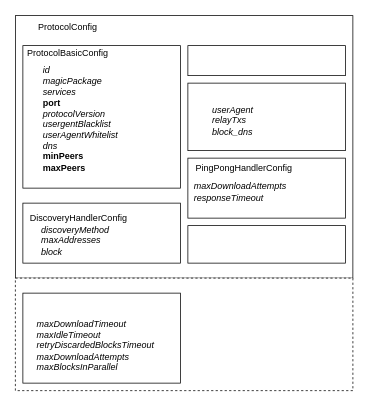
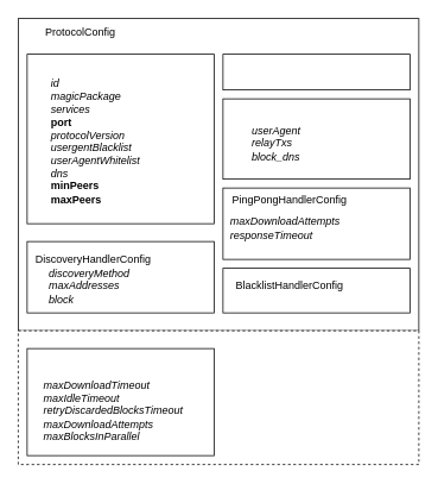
  <mxCell id="0" />
  <mxCell id="1" parent="0" />
  <mxCell id="2" value="" style="rounded=0;whiteSpace=wrap;html=1;" vertex="1" parent="1"><mxGeometry x="20" y="20" width="450" height="350" as="geometry" /></mxCell>
  <mxCell id="3" value="ProtocolConfig" style="text;html=1;strokeColor=none;fillColor=none;align=center;verticalAlign=middle;whiteSpace=wrap;rounded=0;" vertex="1" parent="1"><mxGeometry x="70" y="25" width="40" height="20" as="geometry" /></mxCell>
  <mxCell id="4" value="" style="group" vertex="1" connectable="0" parent="1"><mxGeometry x="30" y="390" width="440" height="130" as="geometry" /></mxCell>
  <mxCell id="5" value="" style="rounded=0;whiteSpace=wrap;html=1;dashed=1;" vertex="1" parent="4"><mxGeometry x="-10" y="-20" width="450" height="150" as="geometry" /></mxCell>
  <mxCell id="6" value="" style="rounded=0;whiteSpace=wrap;html=1;" vertex="1" parent="4"><mxGeometry width="210" height="120" as="geometry" /></mxCell>
  <mxCell id="7" value="&lt;div style=&quot;text-align: left&quot;&gt;&lt;i&gt;maxDownloadTimeout&lt;/i&gt;&lt;/div&gt;&lt;div style=&quot;text-align: left&quot;&gt;&lt;i&gt;maxIdleTimeout&lt;/i&gt;&lt;/div&gt;&lt;div style=&quot;text-align: left&quot;&gt;&lt;i&gt;retryDiscardedBlocksTimeout&lt;/i&gt;&lt;/div&gt;&lt;div style=&quot;text-align: left&quot;&gt;&lt;i&gt;maxDownloadAttempts&lt;/i&gt;&lt;/div&gt;&lt;div style=&quot;text-align: left&quot;&gt;&lt;i&gt;maxBlocksInParallel&lt;/i&gt;&lt;/div&gt;" style="text;html=1;strokeColor=none;fillColor=none;align=center;verticalAlign=middle;whiteSpace=wrap;rounded=0;" vertex="1" parent="4"><mxGeometry x="7" y="30" width="180" height="80" as="geometry" /></mxCell>
  <mxCell id="8" value="" style="group" vertex="1" connectable="0" parent="1"><mxGeometry x="250" y="300" width="210" height="50" as="geometry" /></mxCell>
  <mxCell id="9" value="" style="rounded=0;whiteSpace=wrap;html=1;" vertex="1" parent="8"><mxGeometry width="210" height="50" as="geometry" /></mxCell>
+ <mxCell id="10" value="BlacklistHandlerConfig" style="text;html=1;strokeColor=none;fillColor=none;align=center;verticalAlign=middle;whiteSpace=wrap;rounded=0;" vertex="1" parent="8"><mxGeometry x="14.5" y="10" width="120" height="20" as="geometry" /></mxCell>
  <mxCell id="11" value="" style="group" vertex="1" connectable="0" parent="1"><mxGeometry x="30" y="270" width="210" height="80" as="geometry" /></mxCell>
  <mxCell id="12" value="" style="rounded=0;whiteSpace=wrap;html=1;" vertex="1" parent="11"><mxGeometry width="210" height="80" as="geometry" /></mxCell>
  <mxCell id="13" value="DiscoveryHandlerConfig" style="text;html=1;strokeColor=none;fillColor=none;align=center;verticalAlign=middle;whiteSpace=wrap;rounded=0;" vertex="1" parent="11"><mxGeometry x="7" y="10" width="135" height="20" as="geometry" /></mxCell>
  <mxCell id="14" value="&lt;div style=&quot;text-align: left&quot;&gt;&lt;i&gt;discoveryMethod&lt;/i&gt;&lt;/div&gt;&lt;div style=&quot;text-align: left&quot;&gt;&lt;i&gt;maxAddresses&lt;/i&gt;&lt;/div&gt;&lt;div style=&quot;text-align: left&quot;&gt;&lt;i&gt;block&lt;/i&gt;&lt;/div&gt;" style="text;html=1;strokeColor=none;fillColor=none;align=center;verticalAlign=middle;whiteSpace=wrap;rounded=0;" vertex="1" parent="11"><mxGeometry x="10" y="20" width="120" height="60" as="geometry" /></mxCell>
  <mxCell id="15" value="" style="group" vertex="1" connectable="0" parent="1"><mxGeometry x="250" y="210" width="210" height="80" as="geometry" /></mxCell>
  <mxCell id="16" value="" style="rounded=0;whiteSpace=wrap;html=1;" vertex="1" parent="15"><mxGeometry width="210" height="80" as="geometry" /></mxCell>
  <mxCell id="17" value="PingPongHandlerConfig" style="text;html=1;strokeColor=none;fillColor=none;align=center;verticalAlign=middle;whiteSpace=wrap;rounded=0;" vertex="1" parent="15"><mxGeometry x="15" y="4" width="120" height="20" as="geometry" /></mxCell>
  <mxCell id="18" value="&lt;div style=&quot;text-align: left&quot;&gt;&lt;i&gt;maxDownloadAttempts&lt;/i&gt;&lt;/div&gt;&lt;div style=&quot;text-align: left&quot;&gt;&lt;i&gt;responseTimeout&lt;/i&gt;&lt;/div&gt;" style="text;html=1;strokeColor=none;fillColor=none;align=center;verticalAlign=middle;whiteSpace=wrap;rounded=0;" vertex="1" parent="15"><mxGeometry x="10" y="15" width="120" height="60" as="geometry" /></mxCell>
  <mxCell id="19" value="" style="group" vertex="1" connectable="0" parent="1"><mxGeometry x="250" y="110" width="210" height="90" as="geometry" /></mxCell>
  <mxCell id="20" value="" style="rounded=0;whiteSpace=wrap;html=1;" vertex="1" parent="19"><mxGeometry width="210" height="90" as="geometry" /></mxCell>
  <mxCell id="21" value="&lt;div style=&quot;text-align: left&quot;&gt;&lt;i&gt;userAgent&lt;/i&gt;&lt;/div&gt;&lt;div style=&quot;text-align: left&quot;&gt;&lt;i&gt;relayTxs&lt;/i&gt;&lt;/div&gt;&lt;div style=&quot;text-align: left&quot;&gt;&lt;i&gt;block_dns&lt;/i&gt;&lt;/div&gt;" style="text;html=1;strokeColor=none;fillColor=none;align=center;verticalAlign=middle;whiteSpace=wrap;rounded=0;" vertex="1" parent="19"><mxGeometry x="20" y="20" width="80" height="60" as="geometry" /></mxCell>
  <mxCell id="22" value="" style="group" vertex="1" connectable="0" parent="1"><mxGeometry x="250" y="60" width="210" height="40" as="geometry" /></mxCell>
  <mxCell id="23" value="" style="rounded=0;whiteSpace=wrap;html=1;" vertex="1" parent="22"><mxGeometry width="210" height="40" as="geometry" /></mxCell>
  <mxCell id="24" value="" style="group" vertex="1" connectable="0" parent="1"><mxGeometry x="30" y="60" width="210" height="190" as="geometry" /></mxCell>
  <mxCell id="25" value="" style="rounded=0;whiteSpace=wrap;html=1;" vertex="1" parent="24"><mxGeometry width="210" height="190" as="geometry" /></mxCell>
- <mxCell id="26" value="ProtocolBasicConfig" style="text;html=1;strokeColor=none;fillColor=none;align=center;verticalAlign=middle;whiteSpace=wrap;rounded=0;" vertex="1" parent="24"><mxGeometry width="120" height="20" as="geometry" /></mxCell>
  <mxCell id="27" value="&lt;div style=&quot;text-align: left&quot;&gt;&lt;span&gt;&lt;i&gt;id&lt;/i&gt;&lt;/span&gt;&lt;/div&gt;&lt;div style=&quot;text-align: left&quot;&gt;&lt;span&gt;&lt;i&gt;magicPackage&lt;/i&gt;&lt;/span&gt;&lt;/div&gt;&lt;div style=&quot;text-align: left&quot;&gt;&lt;span&gt;&lt;i&gt;services&lt;/i&gt;&lt;/span&gt;&lt;/div&gt;&lt;div style=&quot;text-align: left&quot;&gt;&lt;span&gt;&lt;b&gt;port&lt;/b&gt;&lt;/span&gt;&lt;/div&gt;&lt;div style=&quot;text-align: left&quot;&gt;&lt;span&gt;&lt;i&gt;protocolVersion&lt;/i&gt;&lt;/span&gt;&lt;/div&gt;&lt;div style=&quot;text-align: left&quot;&gt;&lt;span&gt;&lt;i&gt;usergentBlacklist&lt;/i&gt;&lt;/span&gt;&lt;/div&gt;&lt;div style=&quot;text-align: left&quot;&gt;&lt;span&gt;&lt;i&gt;userAgentWhitelist&lt;/i&gt;&lt;/span&gt;&lt;/div&gt;&lt;div style=&quot;text-align: left&quot;&gt;&lt;span&gt;&lt;i&gt;dns&lt;/i&gt;&lt;/span&gt;&lt;/div&gt;&lt;div style=&quot;text-align: left&quot;&gt;&lt;span&gt;&lt;b&gt;minPeers&lt;/b&gt;&lt;/span&gt;&lt;/div&gt;&lt;div style=&quot;text-align: left&quot;&gt;&lt;span&gt;&lt;b&gt;maxPeers&lt;/b&gt;&lt;/span&gt;&lt;/div&gt;&lt;div style=&quot;text-align: left&quot;&gt;&lt;span&gt;&lt;i&gt;&lt;br&gt;&lt;/i&gt;&lt;/span&gt;&lt;/div&gt;" style="text;html=1;strokeColor=none;fillColor=none;align=center;verticalAlign=middle;whiteSpace=wrap;rounded=0;" vertex="1" parent="24"><mxGeometry x="7" y="20" width="140" height="170" as="geometry" /></mxCell>
